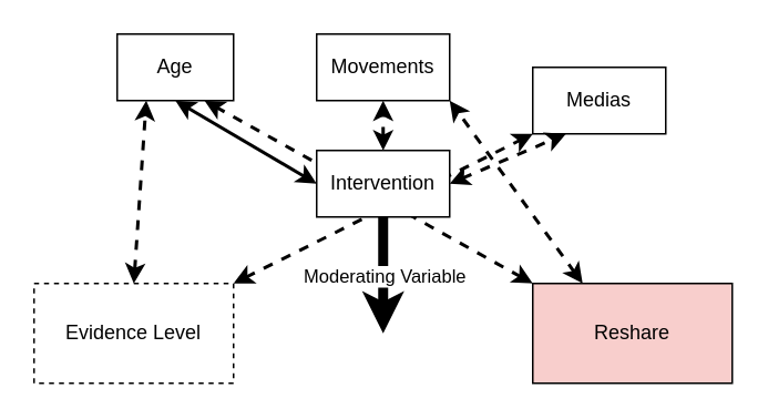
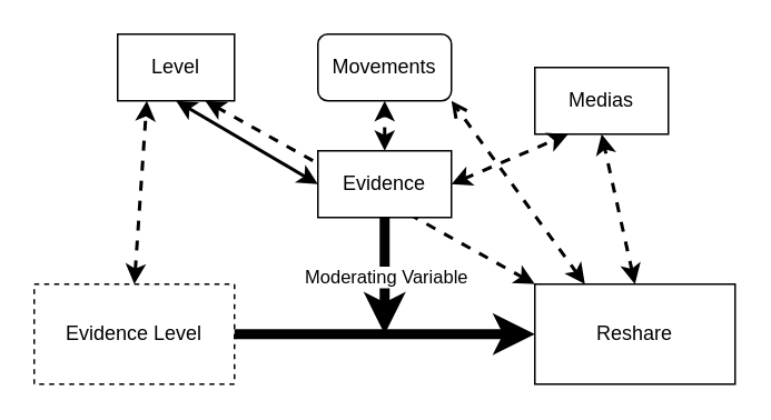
  <mxCell id="0" />
  <mxCell id="1" parent="0" />
  <mxCell id="2" value="Evidence Level" style="rounded=0;whiteSpace=wrap;html=1;dashed=1;" vertex="1" parent="1"><mxGeometry x="20" y="170" width="120" height="60" as="geometry" /></mxCell>
- <mxCell id="3" value="Reshare" style="rounded=0;whiteSpace=wrap;html=1;fillColor=#f8cecc;" vertex="1" parent="1"><mxGeometry x="320" y="170" width="120" height="60" as="geometry" /></mxCell>
- <mxCell id="4" value="Age" style="rounded=0;whiteSpace=wrap;html=1;" vertex="1" parent="1"><mxGeometry x="70" y="20" width="70" height="40" as="geometry" /></mxCell>
- <mxCell id="5" value="Movements" style="rounded=0;whiteSpace=wrap;html=1;" vertex="1" parent="1"><mxGeometry x="190" y="20" width="80" height="40" as="geometry" /></mxCell>
+ <mxCell id="3" value="Reshare" style="rounded=0;whiteSpace=wrap;html=1;" vertex="1" parent="1"><mxGeometry x="320" y="170" width="120" height="60" as="geometry" /></mxCell>
+ <mxCell id="4" value="Level" style="rounded=0;whiteSpace=wrap;html=1;" vertex="1" parent="1"><mxGeometry x="70" y="20" width="70" height="40" as="geometry" /></mxCell>
+ <mxCell id="5" value="Movements" style="whiteSpace=wrap;html=1;rounded=1;" vertex="1" parent="1"><mxGeometry x="190" y="20" width="80" height="40" as="geometry" /></mxCell>
  <mxCell id="6" value="Medias" style="rounded=0;whiteSpace=wrap;html=1;" vertex="1" parent="1"><mxGeometry x="320" y="40" width="80" height="40" as="geometry" /></mxCell>
+ <mxCell id="7" value="" style="endArrow=classic;html=1;exitX=1;exitY=0.5;exitDx=0;exitDy=0;entryX=0;entryY=0.5;entryDx=0;entryDy=0;strokeWidth=6;" edge="1" parent="1" source="2" target="3"><mxGeometry width="50" height="50" relative="1" as="geometry"><mxPoint x="220" y="190" as="sourcePoint" /><mxPoint x="270" y="140" as="targetPoint" /></mxGeometry></mxCell>
  <mxCell id="8" value="" style="endArrow=classic;html=1;strokeWidth=6;exitX=0.5;exitY=1;exitDx=0;exitDy=0;" edge="1" parent="1" source="18"><mxGeometry relative="1" as="geometry"><mxPoint x="190" y="170" as="sourcePoint" /><mxPoint x="230" y="200" as="targetPoint" /></mxGeometry></mxCell>
  <mxCell id="9" value="Moderating Variable" style="edgeLabel;resizable=0;html=1;align=center;verticalAlign=middle;" connectable="0" vertex="1" parent="8"><mxGeometry relative="1" as="geometry" /></mxCell>
  <mxCell id="10" value="" style="endArrow=classic;startArrow=classic;html=1;strokeWidth=2;entryX=0.25;entryY=1;entryDx=0;entryDy=0;exitX=0.5;exitY=0;exitDx=0;exitDy=0;dashed=1;" edge="1" parent="1" source="2" target="4"><mxGeometry width="50" height="50" relative="1" as="geometry"><mxPoint x="220" y="190" as="sourcePoint" /><mxPoint x="270" y="140" as="targetPoint" /></mxGeometry></mxCell>
  <mxCell id="11" value="" style="endArrow=classic;startArrow=classic;html=1;strokeWidth=2;entryX=0.5;entryY=1;entryDx=0;entryDy=0;exitX=0;exitY=0.5;exitDx=0;exitDy=0;dashed=0;" edge="1" parent="1" source="18" target="4"><mxGeometry width="50" height="50" relative="1" as="geometry"><mxPoint x="90" y="180" as="sourcePoint" /><mxPoint x="115" y="70" as="targetPoint" /></mxGeometry></mxCell>
  <mxCell id="12" value="" style="endArrow=classic;startArrow=classic;html=1;strokeWidth=2;entryX=0.75;entryY=1;entryDx=0;entryDy=0;exitX=0;exitY=0;exitDx=0;exitDy=0;dashed=1;" edge="1" parent="1" source="3" target="4"><mxGeometry width="50" height="50" relative="1" as="geometry"><mxPoint x="200" y="120" as="sourcePoint" /><mxPoint x="132.5" y="70" as="targetPoint" /></mxGeometry></mxCell>
  <mxCell id="13" value="" style="endArrow=classic;startArrow=classic;html=1;strokeWidth=2;entryX=0.5;entryY=1;entryDx=0;entryDy=0;exitX=0.5;exitY=0;exitDx=0;exitDy=0;dashed=1;" edge="1" parent="1" source="18" target="5"><mxGeometry width="50" height="50" relative="1" as="geometry"><mxPoint x="120" y="180" as="sourcePoint" /><mxPoint x="200" y="70" as="targetPoint" /></mxGeometry></mxCell>
- <mxCell id="14" value="" style="endArrow=classic;startArrow=classic;html=1;strokeWidth=2;entryX=1;entryY=1;entryDx=0;entryDy=0;exitX=0.25;exitY=0;exitDx=0;exitDy=0;dashed=1;" edge="1" parent="1" source="3" target="5"><mxGeometry width="50" height="50" relative="1" as="geometry"><mxPoint x="240" y="100" as="sourcePoint" /><mxPoint x="240" y="70" as="targetPoint" /></mxGeometry></mxCell>
+ <mxCell id="14" value="" style="endArrow=open;startArrow=classic;html=1;strokeWidth=2;entryX=1;entryY=1;entryDx=0;entryDy=0;exitX=0.25;exitY=0;exitDx=0;exitDy=0;dashed=1;" edge="1" parent="1" source="3" target="5"><mxGeometry width="50" height="50" relative="1" as="geometry"><mxPoint x="240" y="100" as="sourcePoint" /><mxPoint x="240" y="70" as="targetPoint" /></mxGeometry></mxCell>
+ <mxCell id="15" value="" style="endArrow=classic;startArrow=classic;html=1;strokeWidth=2;entryX=0.5;entryY=1;entryDx=0;entryDy=0;exitX=0.5;exitY=0;exitDx=0;exitDy=0;dashed=1;" edge="1" parent="1" source="3" target="6"><mxGeometry width="50" height="50" relative="1" as="geometry"><mxPoint x="360" y="180" as="sourcePoint" /><mxPoint x="280" y="70" as="targetPoint" /></mxGeometry></mxCell>
  <mxCell id="16" value="" style="endArrow=classic;startArrow=classic;html=1;strokeWidth=2;entryX=0.25;entryY=1;entryDx=0;entryDy=0;exitX=1;exitY=0.5;exitDx=0;exitDy=0;dashed=1;" edge="1" parent="1" source="18" target="6"><mxGeometry width="50" height="50" relative="1" as="geometry"><mxPoint x="390" y="180" as="sourcePoint" /><mxPoint x="370" y="70" as="targetPoint" /></mxGeometry></mxCell>
- <mxCell id="17" value="" style="endArrow=classic;startArrow=classic;html=1;strokeWidth=2;entryX=0;entryY=1;entryDx=0;entryDy=0;exitX=1;exitY=0;exitDx=0;exitDy=0;dashed=1;" edge="1" parent="1" source="2" target="6"><mxGeometry width="50" height="50" relative="1" as="geometry"><mxPoint x="280" y="120" as="sourcePoint" /><mxPoint x="350" y="70" as="targetPoint" /></mxGeometry></mxCell>
- <mxCell id="18" value="Intervention" style="rounded=0;whiteSpace=wrap;html=1;" vertex="1" parent="1"><mxGeometry x="190" y="90" width="80" height="40" as="geometry" /></mxCell>
+ <mxCell id="18" value="Evidence" style="rounded=0;whiteSpace=wrap;html=1;" vertex="1" parent="1"><mxGeometry x="190" y="90" width="80" height="40" as="geometry" /></mxCell>
